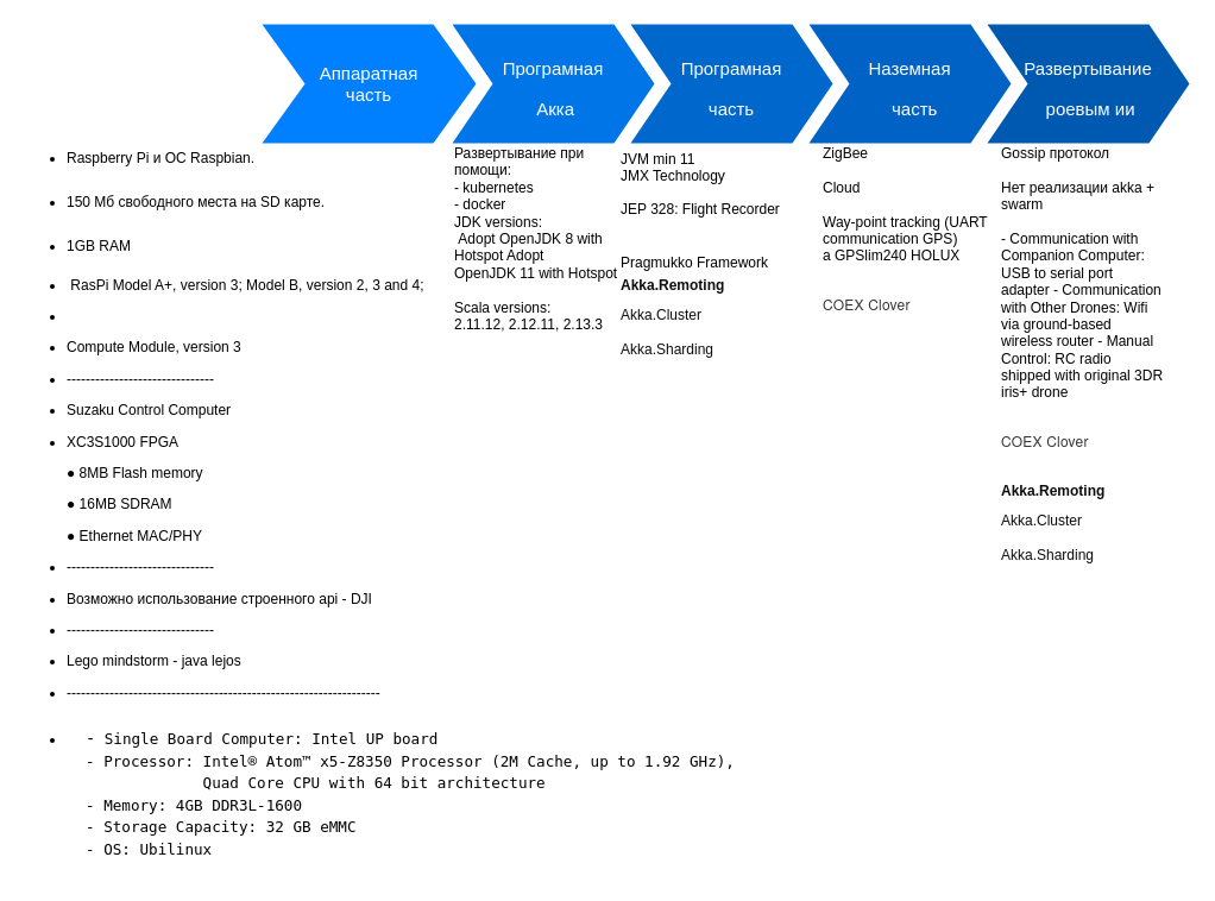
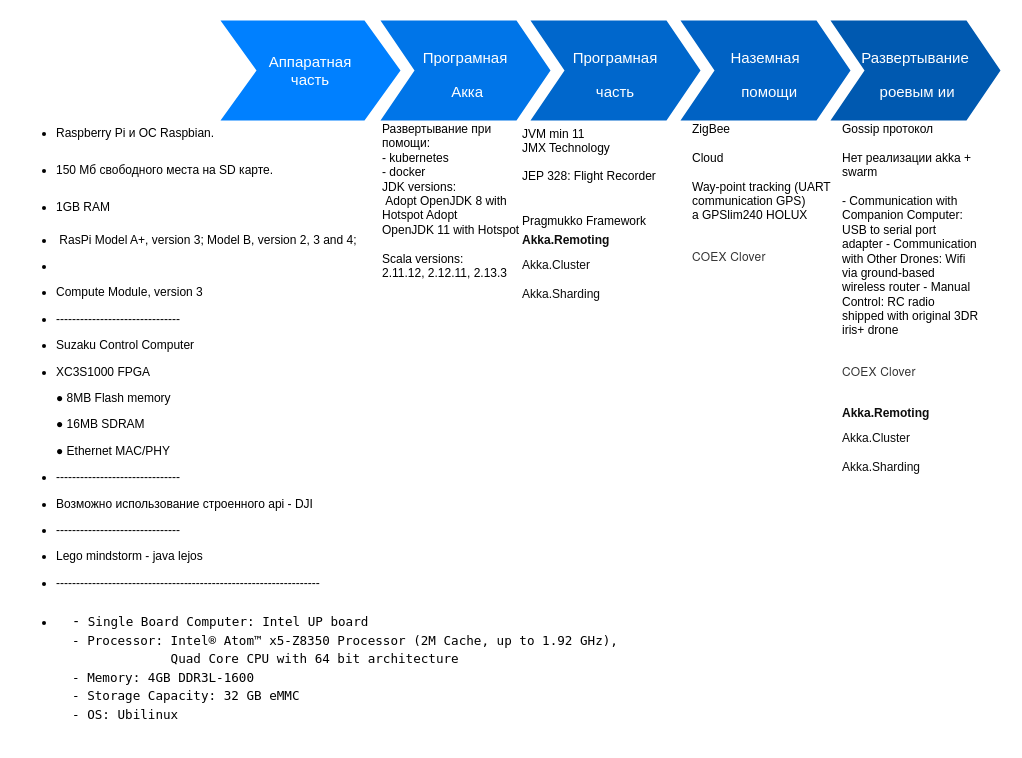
  <mxCell id="0" />
  <mxCell id="1" parent="0" />
  <mxCell id="2" value="Аппаратная&lt;br style=&quot;font-size: 15px;&quot;&gt;часть" style="shape=step;whiteSpace=wrap;html=1;fontSize=15;fillColor=#0080FF;fontColor=#FFFFFF;strokeColor=none;" parent="1" vertex="1"><mxGeometry x="220" y="20" width="180" height="100" as="geometry" /></mxCell>
  <mxCell id="3" value="&lt;font style=&quot;font-size: 15px&quot;&gt;Програмная&lt;br&gt;&amp;nbsp;Акка&lt;/font&gt;" style="shape=step;whiteSpace=wrap;html=1;fontSize=28;fillColor=#0075E8;fontColor=#FFFFFF;strokeColor=none;" parent="1" vertex="1"><mxGeometry x="380" y="20" width="170" height="100" as="geometry" /></mxCell>
  <mxCell id="4" value="&lt;font style=&quot;font-size: 15px&quot;&gt;Програмная &lt;br&gt;часть&lt;/font&gt;" style="shape=step;whiteSpace=wrap;html=1;fontSize=28;fillColor=#0067CC;fontColor=#FFFFFF;strokeColor=none;" parent="1" vertex="1"><mxGeometry x="530" y="20" width="170" height="100" as="geometry" /></mxCell>
- <mxCell id="5" value="&lt;span style=&quot;font-size: 15px&quot;&gt;Наземная&lt;br&gt;&amp;nbsp; часть&lt;/span&gt;" style="shape=step;whiteSpace=wrap;html=1;fontSize=28;fillColor=#0062C4;fontColor=#FFFFFF;strokeColor=none;" parent="1" vertex="1"><mxGeometry x="680" y="20" width="170" height="100" as="geometry" /></mxCell>
+ <mxCell id="5" value="&lt;span style=&quot;font-size: 15px&quot;&gt;Наземная&lt;br&gt;&amp;nbsp; помощи&lt;/span&gt;" style="shape=step;whiteSpace=wrap;html=1;fontSize=28;fillColor=#0062C4;fontColor=#FFFFFF;strokeColor=none;" parent="1" vertex="1"><mxGeometry x="680" y="20" width="170" height="100" as="geometry" /></mxCell>
  <mxCell id="6" value="&lt;font style=&quot;font-size: 15px&quot;&gt;Развертывание&lt;br&gt;&amp;nbsp;роевым ии&lt;/font&gt;" style="shape=step;whiteSpace=wrap;html=1;fontSize=28;fillColor=#0059B0;fontColor=#FFFFFF;strokeColor=none;" parent="1" vertex="1"><mxGeometry x="830" y="20" width="170" height="100" as="geometry" /></mxCell>
  <mxCell id="7" value="&lt;p&gt;&lt;/p&gt;&lt;ul style=&quot;margin: 0px 0px 0px 34px ; padding: 0px ; background-color: rgb(255 , 255 , 255)&quot;&gt;&lt;li style=&quot;padding: 0px 0px 9px ; line-height: 1.6&quot;&gt;&lt;font style=&quot;font-size: 12px&quot;&gt;Raspberry Pi и ОС Raspbian.&lt;/font&gt;&lt;/li&gt;&lt;/ul&gt;&lt;ul style=&quot;margin: 0px 0px 0px 34px ; padding: 0px ; background-color: rgb(255 , 255 , 255)&quot;&gt;&lt;li style=&quot;padding: 9px 0px ; line-height: 1.6&quot;&gt;&lt;font style=&quot;font-size: 12px&quot;&gt;150 Мб свободного места на SD карте.&lt;/font&gt;&lt;/li&gt;&lt;li style=&quot;padding: 9px 0px ; line-height: 1.6&quot;&gt;1GB RAM&lt;/li&gt;&lt;/ul&gt;&lt;ul style=&quot;margin: 0px 0px 0px 34px ; padding: 0px ; background-color: rgb(255 , 255 , 255)&quot;&gt;&lt;li style=&quot;line-height: 26.4px&quot;&gt;&lt;font style=&quot;font-size: 12px&quot;&gt;&amp;nbsp;RasPi Model A+, version 3;&amp;nbsp;&lt;/font&gt;Model B, version 2, 3 and 4;&amp;nbsp;&lt;/li&gt;&lt;li style=&quot;line-height: 26.4px&quot;&gt;&lt;br&gt;&lt;/li&gt;&lt;li style=&quot;line-height: 26.4px&quot;&gt;Compute Module, version 3&lt;/li&gt;&lt;li style=&quot;line-height: 26.4px&quot;&gt;-------------------------------&lt;/li&gt;&lt;li style=&quot;line-height: 26.4px&quot;&gt;Suzaku Control Computer&lt;br&gt;&lt;/li&gt;&lt;li style=&quot;line-height: 26.4px&quot;&gt;XC3S1000 FPGA&lt;br&gt;● 8MB Flash memory&lt;br&gt;● 16MB SDRAM&lt;br&gt;● Ethernet MAC/PHY&lt;br&gt;&lt;/li&gt;&lt;li style=&quot;line-height: 26.4px&quot;&gt;-------------------------------&lt;/li&gt;&lt;li style=&quot;line-height: 26.4px&quot;&gt;Возможно использование строенного api - DJI&lt;/li&gt;&lt;li style=&quot;line-height: 26.4px&quot;&gt;-------------------------------&lt;/li&gt;&lt;li style=&quot;line-height: 26.4px&quot;&gt;Lego mindstorm -&amp;nbsp;java lejos&lt;/li&gt;&lt;li style=&quot;line-height: 26.4px&quot;&gt;------------------------------------------------------------------&lt;/li&gt;&lt;li style=&quot;line-height: 26.4px&quot;&gt;&lt;pre style=&quot;box-sizing: border-box ; margin-top: 0px ; margin-bottom: 16px ; overflow-wrap: normal ; padding: 16px ; overflow: auto ; line-height: 1.45 ; border-radius: 6px&quot;&gt;&lt;code style=&quot;box-sizing: border-box ; padding: 0px ; margin: 0px ; background: transparent ; border-radius: 6px ; word-break: normal ; border: 0px ; display: inline ; overflow: visible ; line-height: inherit ; overflow-wrap: normal&quot;&gt;&lt;span style=&quot;font-size: 13.6px&quot;&gt;-&lt;/span&gt;&lt;font style=&quot;font-size: 12.6px&quot;&gt; Single Board Computer: Intel UP board&lt;br&gt;- Processor: Intel® Atom™ x5-Z8350 Processor (2M Cache, up to 1.92 GHz),&lt;br&gt;             Quad Core CPU with 64 bit architecture&lt;br&gt;- Memory: 4GB DDR3L-1600&lt;br&gt;- Storage Capacity: 32 GB eMMC&lt;br&gt;- OS: Ubilinux&lt;/font&gt;&lt;/code&gt;&lt;/pre&gt;&lt;/li&gt;&lt;/ul&gt;&lt;p&gt;&lt;/p&gt;" style="text;spacingTop=-5;fillColor=#ffffff;whiteSpace=wrap;html=1;align=left;fontSize=12;fontFamily=Helvetica;fillColor=none;strokeColor=none;" parent="1" vertex="1"><mxGeometry x="20" y="110" width="390" height="490" as="geometry" /></mxCell>
  <mxCell id="8" value="&lt;p style=&quot;margin: 5px 0px 2px ; padding: 0px ; line-height: 1.2em ; min-height: 23px&quot;&gt;&lt;font style=&quot;font-size: 12px&quot;&gt;JVM min 11&lt;br&gt;JMX Technology&lt;/font&gt;&lt;/p&gt;&lt;h1 style=&quot;padding: 0pt ; margin: 0ex 0.5ex 1ex 0pt&quot;&gt;&lt;font style=&quot;font-weight: normal ; font-size: 12px&quot;&gt;JEP 328: Flight Recorder&lt;br&gt;&lt;/font&gt;&lt;/h1&gt;&lt;div&gt;&lt;font style=&quot;font-weight: normal ; font-size: 12px&quot;&gt;&lt;br&gt;&lt;/font&gt;&lt;/div&gt;&lt;div&gt;&lt;font style=&quot;font-size: 12px&quot;&gt;Pragmukko Framework&lt;/font&gt;&lt;/div&gt;&lt;div&gt;&lt;h4 style=&quot;margin: 0px ; padding: 0px 0px 6px ; border: 0px ; outline: 0px ; vertical-align: top ; line-height: 24px ; position: relative ; color: rgb(13 , 13 , 13) ; background-color: rgb(255 , 255 , 255)&quot;&gt;&lt;font style=&quot;font-size: 12px&quot;&gt;Akka.Remoting&lt;/font&gt;&lt;/h4&gt;&lt;/div&gt;&lt;div&gt;&lt;span style=&quot;color: rgb(13 , 13 , 13) ; background-color: rgb(255 , 255 , 255)&quot;&gt;&lt;font style=&quot;font-size: 12px&quot;&gt;Akka.Cluster&lt;/font&gt;&lt;/span&gt;&lt;br&gt;&lt;/div&gt;&lt;div&gt;&lt;span style=&quot;color: rgb(13 , 13 , 13) ; background-color: rgb(255 , 255 , 255)&quot;&gt;&lt;font style=&quot;font-size: 12px&quot;&gt;&lt;br&gt;&lt;/font&gt;&lt;/span&gt;&lt;/div&gt;&lt;div&gt;&lt;span style=&quot;color: rgb(13 , 13 , 13) ; background-color: rgb(255 , 255 , 255)&quot;&gt;&lt;font style=&quot;font-size: 12px&quot;&gt;Akka.Sharding&lt;/font&gt;&lt;/span&gt;&lt;/div&gt;" style="text;spacingTop=-5;fillColor=#ffffff;whiteSpace=wrap;html=1;align=left;fontSize=12;fontFamily=Helvetica;fillColor=none;strokeColor=none;" parent="1" vertex="1"><mxGeometry x="520" y="120" width="160" height="470" as="geometry" /></mxCell>
  <mxCell id="9" value="ZigBee&lt;br&gt;&lt;br&gt;Cloud&lt;br&gt;&lt;br&gt;Way-point tracking (UART communication GPS)&lt;br&gt;a GPSlim240 HOLUX&lt;br&gt;&lt;br&gt;&lt;h1 id=&quot;coex-clover&quot; style=&quot;box-sizing: border-box ; margin: 0px 0px 0.85em ; position: relative ; color: rgb(51 , 51 , 51) ; font-family: &amp;#34;helvetica neue&amp;#34; , &amp;#34;helvetica&amp;#34; , &amp;#34;arial&amp;#34; , sans-serif ; letter-spacing: 0.2px ; background-color: rgb(255 , 255 , 255)&quot;&gt;&lt;font style=&quot;font-weight: normal ; font-size: 12px&quot;&gt;COEX Clover&lt;/font&gt;&lt;/h1&gt;" style="text;spacingTop=-5;fillColor=#ffffff;whiteSpace=wrap;html=1;align=left;fontSize=12;fontFamily=Helvetica;fillColor=none;strokeColor=none;" parent="1" vertex="1"><mxGeometry x="690" y="120" width="150" height="470" as="geometry" /></mxCell>
  <mxCell id="10" value="&lt;font style=&quot;font-size: 12px&quot;&gt;Gossip протокол&lt;br&gt;&lt;br&gt;Нет реализации akka + swarm&lt;br&gt;&lt;br&gt;- Communication with Companion Computer: USB to serial port adapter - Communication with Other Drones: Wifi via ground-based wireless router - Manual Control: RC radio shipped with original 3DR iris+ drone&lt;br&gt;&lt;br&gt;&lt;/font&gt;&lt;h1 id=&quot;coex-clover&quot; style=&quot;box-sizing: border-box ; margin-right: 0px ; margin-bottom: 0.85em ; margin-left: 0px ; position: relative ; color: rgb(51 , 51 , 51) ; font-family: &amp;#34;helvetica neue&amp;#34; , &amp;#34;helvetica&amp;#34; , &amp;#34;arial&amp;#34; , sans-serif ; letter-spacing: 0.2px ; background-color: rgb(255 , 255 , 255) ; margin-top: 0px&quot;&gt;&lt;font style=&quot;font-weight: normal ; font-size: 12px&quot;&gt;COEX Clover&lt;/font&gt;&lt;/h1&gt;&lt;div&gt;&lt;font style=&quot;font-weight: normal ; font-size: 12px&quot;&gt;&lt;div&gt;&lt;h4 style=&quot;margin: 0px ; padding: 0px 0px 6px ; border: 0px ; outline: 0px ; vertical-align: top ; line-height: 24px ; position: relative ; color: rgb(13 , 13 , 13) ; background-color: rgb(255 , 255 , 255)&quot;&gt;Akka.Remoting&lt;/h4&gt;&lt;/div&gt;&lt;div&gt;&lt;span style=&quot;color: rgb(13 , 13 , 13) ; background-color: rgb(255 , 255 , 255)&quot;&gt;Akka.Cluster&lt;/span&gt;&lt;br&gt;&lt;/div&gt;&lt;div&gt;&lt;span style=&quot;color: rgb(13 , 13 , 13) ; background-color: rgb(255 , 255 , 255)&quot;&gt;&lt;br&gt;&lt;/span&gt;&lt;/div&gt;&lt;div&gt;&lt;span style=&quot;color: rgb(13 , 13 , 13) ; background-color: rgb(255 , 255 , 255)&quot;&gt;Akka.Sharding&lt;/span&gt;&lt;/div&gt;&lt;/font&gt;&lt;/div&gt;" style="text;spacingTop=-5;fillColor=#ffffff;whiteSpace=wrap;html=1;align=left;fontSize=12;fontFamily=Helvetica;fillColor=none;strokeColor=none;" parent="1" vertex="1"><mxGeometry x="840" y="120" width="140" height="470" as="geometry" /></mxCell>
  <mxCell id="11" value="&lt;font style=&quot;font-size: 12px&quot;&gt;Развертывание при помощи:&amp;nbsp;&lt;br&gt;- kubernetes&lt;br&gt;- docker&lt;br&gt;JDK versions:&lt;br&gt;&amp;nbsp;Adopt OpenJDK 8 with Hotspot Adopt &lt;br&gt;OpenJDK 11 with Hotspot&lt;br&gt;&lt;br&gt;Scala versions:&amp;nbsp;&lt;br&gt;2.11.12, 2.12.11, 2.13.3&lt;br&gt;&lt;br&gt;&lt;br&gt;&lt;/font&gt;" style="text;spacingTop=-5;fillColor=#ffffff;whiteSpace=wrap;html=1;align=left;fontSize=12;fontFamily=Helvetica;fillColor=none;strokeColor=none;" parent="1" vertex="1"><mxGeometry x="380" y="120" width="160" height="470" as="geometry" /></mxCell>
